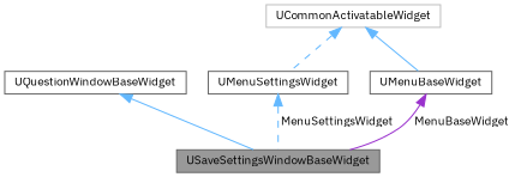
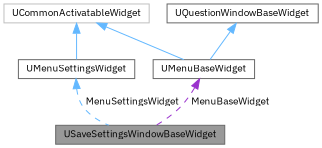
  digraph {
    fontname="IBM Plex Sans"
    node [color=gray40 fillcolor=white fontname="IBM Plex Sans" fontsize=10 shape=box style=filled]
    edge [color=steelblue1 dir=back fontname="IBM Plex Sans" fontsize=10 labelfontname=Helvetica labelfontsize=10 style=solid]
    n1 [fillcolor=grey60 fontcolor=black height=0.2 label=USaveSettingsWindowBaseWidget width=0.4]
    n2 [height=0.2 label=UQuestionWindowBaseWidget width=0.4]
    n3 [color=grey75 height=0.2 label=UCommonActivatableWidget width=0.4]
    n4 [height=0.2 label=UMenuSettingsWidget width=0.4]
    n5 [height=0.2 label=UMenuBaseWidget width=0.4]
-   n2 -> n1
-   n3 -> n4 [style=dashed]
+   n2 -> n5
+   n3 -> n4
    n3 -> n5
    n4 -> n1 [label=" MenuSettingsWidget" style=dashed]
-   n5 -> n1 [color=darkorchid3 label=" MenuBaseWidget"]
+   n5 -> n1 [color=darkorchid3 label=" MenuBaseWidget" style=dashed]
  }
